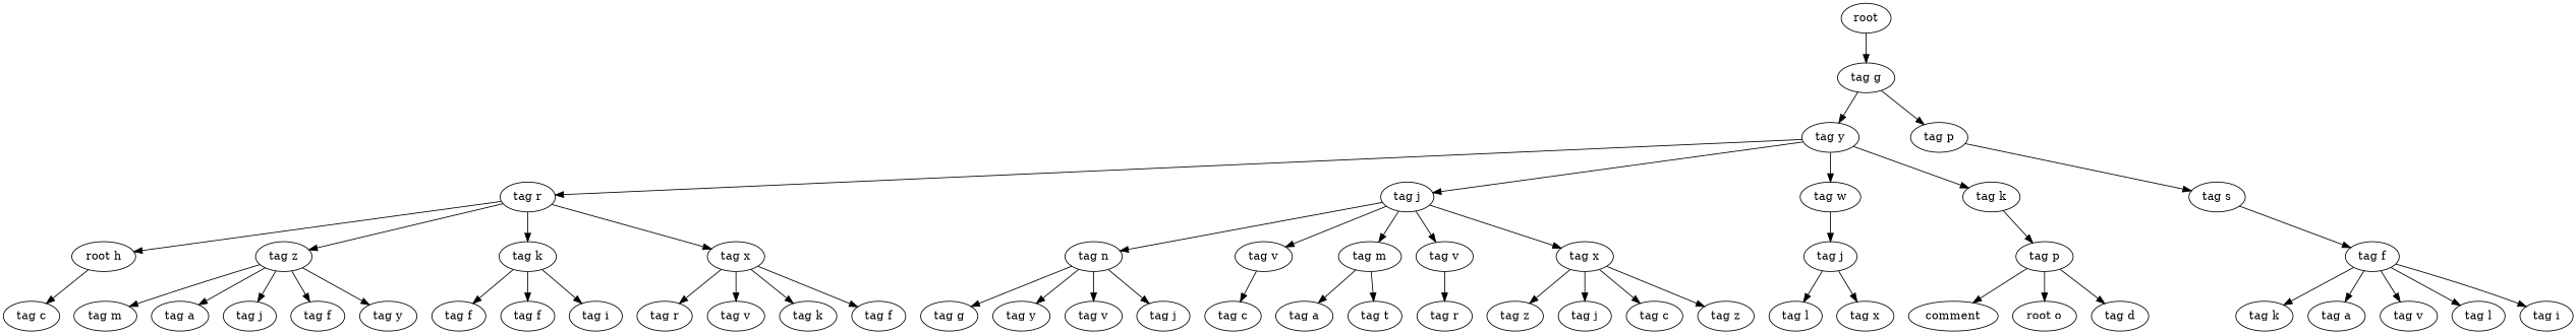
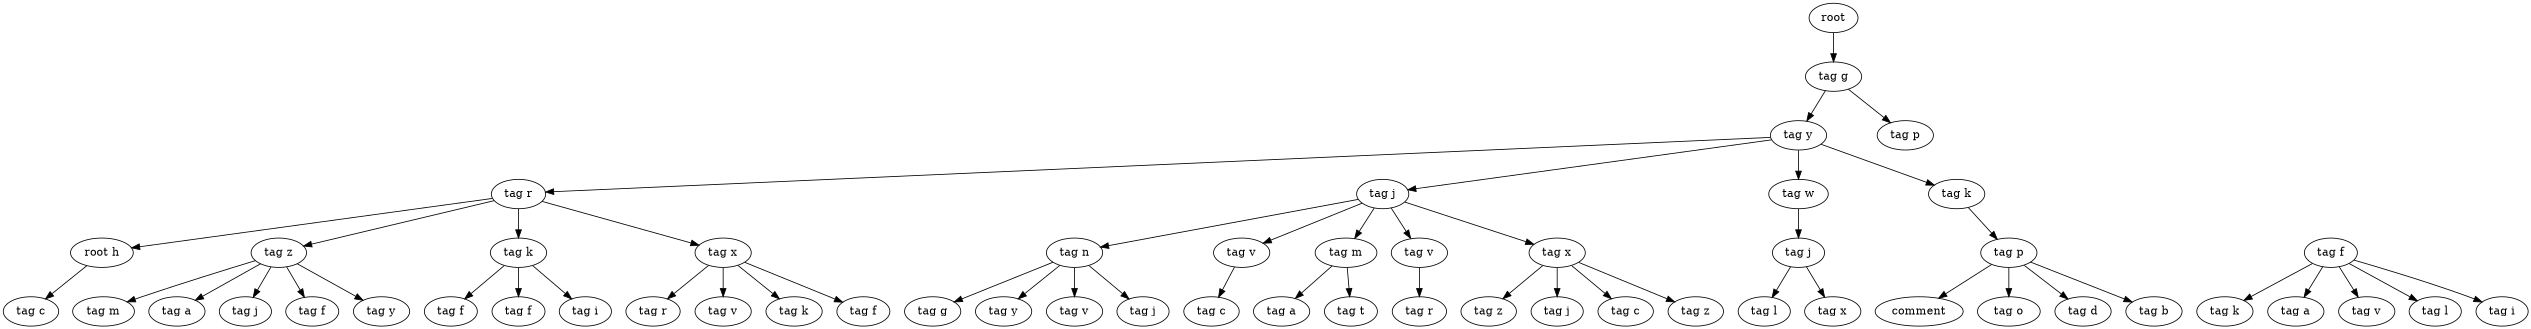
  digraph {
    n1 [label=root]
    n2 [label="tag g"]
    n3 [label="tag y"]
    n4 [label="tag p"]
    n5 [label="tag r"]
    n6 [label="tag j"]
    n7 [label="tag w"]
    n8 [label="tag k"]
-   n9 [label="tag s"]
    n10 [label="root h"]
    n11 [label="tag z"]
    n12 [label="tag k"]
    n13 [label="tag x"]
    n14 [label="tag n"]
    n15 [label="tag v"]
    n16 [label="tag m"]
    n17 [label="tag v"]
    n18 [label="tag x"]
    n19 [label="tag j"]
    n20 [label="tag p"]
    n21 [label="tag c"]
    n22 [label="tag m"]
    n23 [label="tag a"]
    n24 [label="tag j"]
    n25 [label="tag f"]
    n26 [label="tag y"]
    n27 [label="tag f"]
    n28 [label="tag f"]
    n29 [label="tag i"]
    n30 [label="tag r"]
    n31 [label="tag v"]
    n32 [label="tag k"]
    n33 [label="tag f"]
    n34 [label="tag g"]
    n35 [label="tag y"]
    n36 [label="tag v"]
    n37 [label="tag j"]
    n38 [label="tag c"]
    n39 [label="tag a"]
    n40 [label="tag t"]
    n41 [label="tag r"]
    n42 [label="tag z"]
    n43 [label="tag j"]
    n44 [label="tag c"]
    n45 [label="tag z"]
    n46 [label="tag l"]
    n47 [label="tag x"]
    n48 [label=comment]
-   n49 [label="root o"]
+   n49 [label="tag o"]
    n50 [label="tag d"]
+   n51 [label="tag b"]
    n52 [label="tag f"]
    n53 [label="tag k"]
    n54 [label="tag a"]
    n55 [label="tag v"]
    n56 [label="tag l"]
    n57 [label="tag i"]
    n1 -> n2
    n2 -> n3
    n2 -> n4
    n3 -> n5
    n3 -> n6
    n3 -> n7
    n3 -> n8
-   n4 -> n9
    n5 -> n10
    n5 -> n11
    n5 -> n12
    n5 -> n13
    n6 -> n14
    n6 -> n15
    n6 -> n16
    n6 -> n17
    n6 -> n18
    n7 -> n19
    n8 -> n20
-   n9 -> n52
    n10 -> n21
    n11 -> n22
    n11 -> n23
    n11 -> n24
    n11 -> n25
    n11 -> n26
    n12 -> n27
    n12 -> n28
    n12 -> n29
    n13 -> n30
    n13 -> n31
    n13 -> n32
    n13 -> n33
    n14 -> n34
    n14 -> n35
    n14 -> n36
    n14 -> n37
    n15 -> n38
    n16 -> n39
    n16 -> n40
    n17 -> n41
    n18 -> n42
    n18 -> n43
    n18 -> n44
    n18 -> n45
    n19 -> n46
    n19 -> n47
    n20 -> n48
    n20 -> n49
    n20 -> n50
+   n20 -> n51
    n52 -> n53
    n52 -> n54
    n52 -> n55
    n52 -> n56
    n52 -> n57
  }
